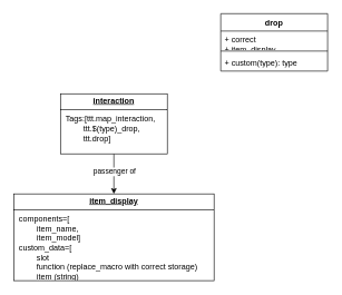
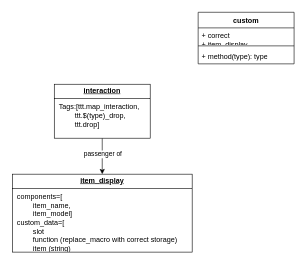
  <mxCell id="0" />
  <mxCell id="1" parent="0" />
  <mxCell id="2" style="edgeStyle=orthogonalEdgeStyle;rounded=0;orthogonalLoop=1;jettySize=auto;html=1;" edge="1" parent="1" source="4" target="5"><mxGeometry relative="1" as="geometry" /></mxCell>
  <mxCell id="3" value="passenger of" style="edgeLabel;html=1;align=center;verticalAlign=middle;resizable=0;points=[];" vertex="1" connectable="0" parent="2"><mxGeometry x="-0.117" relative="1" as="geometry"><mxPoint as="offset" /></mxGeometry></mxCell>
  <mxCell id="4" value="&lt;p style=&quot;margin:0px;margin-top:4px;text-align:center;text-decoration:underline;&quot;&gt;&lt;b&gt;interaction&lt;/b&gt;&lt;/p&gt;&lt;hr size=&quot;1&quot; style=&quot;border-style:solid;&quot;&gt;&lt;p style=&quot;margin: 0px 0px 0px 8px;&quot;&gt;Tags:[&lt;span style=&quot;background-color: initial;&quot;&gt;ttt.map_interaction,&lt;/span&gt;&lt;/p&gt;&lt;p style=&quot;margin: 0px 0px 0px 8px;&quot;&gt;&lt;span style=&quot;white-space: pre;&quot;&gt;&#09;&lt;/span&gt;ttt.$(type)_drop,&lt;/p&gt;&lt;p style=&quot;margin: 0px 0px 0px 8px;&quot;&gt;&lt;span style=&quot;white-space: pre;&quot;&gt;&#09;&lt;/span&gt;ttt.drop]&lt;/p&gt;" style="verticalAlign=top;align=left;overflow=fill;html=1;whiteSpace=wrap;" vertex="1" parent="1"><mxGeometry x="90" y="140" width="160" height="90" as="geometry" /></mxCell>
  <mxCell id="5" value="&lt;p style=&quot;margin:0px;margin-top:4px;text-align:center;text-decoration:underline;&quot;&gt;&lt;b&gt;item_display&lt;/b&gt;&lt;/p&gt;&lt;hr size=&quot;1&quot; style=&quot;border-style:solid;&quot;&gt;&lt;p style=&quot;margin:0px;margin-left:8px;&quot;&gt;components=[&lt;/p&gt;&lt;p style=&quot;margin:0px;margin-left:8px;&quot;&gt;&lt;span style=&quot;white-space: pre;&quot;&gt;&#09;&lt;/span&gt;item_name,&lt;/p&gt;&lt;p style=&quot;margin:0px;margin-left:8px;&quot;&gt;&lt;span style=&quot;white-space: pre;&quot;&gt;&#09;&lt;/span&gt;item_model]&lt;br&gt;&lt;/p&gt;&lt;p style=&quot;margin:0px;margin-left:8px;&quot;&gt;custom_data=[&lt;/p&gt;&lt;p style=&quot;margin:0px;margin-left:8px;&quot;&gt;&lt;span style=&quot;white-space: pre;&quot;&gt;&#09;&lt;/span&gt;slot&lt;br&gt;&lt;/p&gt;&lt;p style=&quot;margin:0px;margin-left:8px;&quot;&gt;&lt;span style=&quot;white-space: pre;&quot;&gt;&#09;&lt;/span&gt;function (replace_macro with correct storage)&lt;br&gt;&lt;/p&gt;&lt;p style=&quot;margin:0px;margin-left:8px;&quot;&gt;&lt;span style=&quot;white-space: pre;&quot;&gt;&#09;&lt;/span&gt;item (string)&lt;br&gt;&lt;/p&gt;" style="verticalAlign=top;align=left;overflow=fill;html=1;whiteSpace=wrap;" vertex="1" parent="1"><mxGeometry x="20" y="290" width="300" height="130" as="geometry" /></mxCell>
- <mxCell id="6" value="drop" style="swimlane;fontStyle=1;align=center;verticalAlign=top;childLayout=stackLayout;horizontal=1;startSize=26;horizontalStack=0;resizeParent=1;resizeParentMax=0;resizeLast=0;collapsible=1;marginBottom=0;whiteSpace=wrap;html=1;" vertex="1" parent="1"><mxGeometry x="330" y="20" width="160" height="86" as="geometry" /></mxCell>
+ <mxCell id="6" value="custom" style="swimlane;fontStyle=1;align=center;verticalAlign=top;childLayout=stackLayout;horizontal=1;startSize=26;horizontalStack=0;resizeParent=1;resizeParentMax=0;resizeLast=0;collapsible=1;marginBottom=0;whiteSpace=wrap;html=1;" vertex="1" parent="1"><mxGeometry x="330" y="20" width="160" height="86" as="geometry" /></mxCell>
  <mxCell id="7" value="+ correct&lt;div&gt;+ item_display&lt;/div&gt;" style="text;strokeColor=none;fillColor=none;align=left;verticalAlign=top;spacingLeft=4;spacingRight=4;overflow=hidden;rotatable=0;points=[[0,0.5],[1,0.5]];portConstraint=eastwest;whiteSpace=wrap;html=1;" vertex="1" parent="6"><mxGeometry y="26" width="160" height="26" as="geometry" /></mxCell>
  <mxCell id="8" value="" style="line;strokeWidth=1;fillColor=none;align=left;verticalAlign=middle;spacingTop=-1;spacingLeft=3;spacingRight=3;rotatable=0;labelPosition=right;points=[];portConstraint=eastwest;strokeColor=inherit;" vertex="1" parent="6"><mxGeometry y="52" width="160" height="8" as="geometry" /></mxCell>
- <mxCell id="9" value="+ custom(type): type" style="text;strokeColor=none;fillColor=none;align=left;verticalAlign=top;spacingLeft=4;spacingRight=4;overflow=hidden;rotatable=0;points=[[0,0.5],[1,0.5]];portConstraint=eastwest;whiteSpace=wrap;html=1;" vertex="1" parent="6"><mxGeometry y="60" width="160" height="26" as="geometry" /></mxCell>
+ <mxCell id="9" value="+ method(type): type" style="text;strokeColor=none;fillColor=none;align=left;verticalAlign=top;spacingLeft=4;spacingRight=4;overflow=hidden;rotatable=0;points=[[0,0.5],[1,0.5]];portConstraint=eastwest;whiteSpace=wrap;html=1;" vertex="1" parent="6"><mxGeometry y="60" width="160" height="26" as="geometry" /></mxCell>
